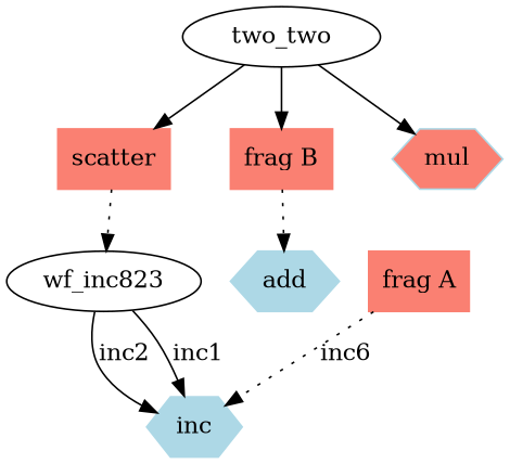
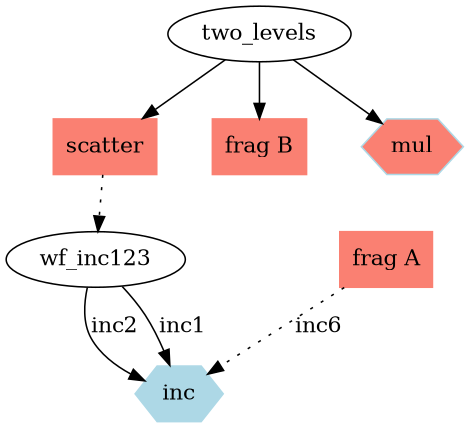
  digraph {
    node [color=lightblue shape=polygon style=filled]
    mul [fillcolor=salmon sides=6]
    n2 [color=salmon label=scatter shape=box]
    n3 [color=salmon label="frag B" shape=box]
-   wf_inc123 [shape=ellipse label=wf_inc823 color="" style=""]
-   add [sides=6]
-   two_levels [shape=ellipse label=two_two color="" style=""]
+   wf_inc123 [shape=ellipse color="" style=""]
+   two_levels [shape=ellipse color="" style=""]
    inc [sides=6]
    n8 [color=salmon label="frag A" shape=box]
    subgraph sub_1 {
      rank=same
      mul
      n2
      n3
    }
    n2 -> n3 [style=invis]
    n2 -> wf_inc123 [style=dotted]
    n3 -> mul [style=invis]
-   n3 -> add [style=dotted]
    wf_inc123 -> inc [label=inc1]
    wf_inc123 -> inc [label=inc2]
    two_levels -> mul
    two_levels -> n2
    two_levels -> n3
    n8 -> inc [label=inc6 style=dotted]
  }
